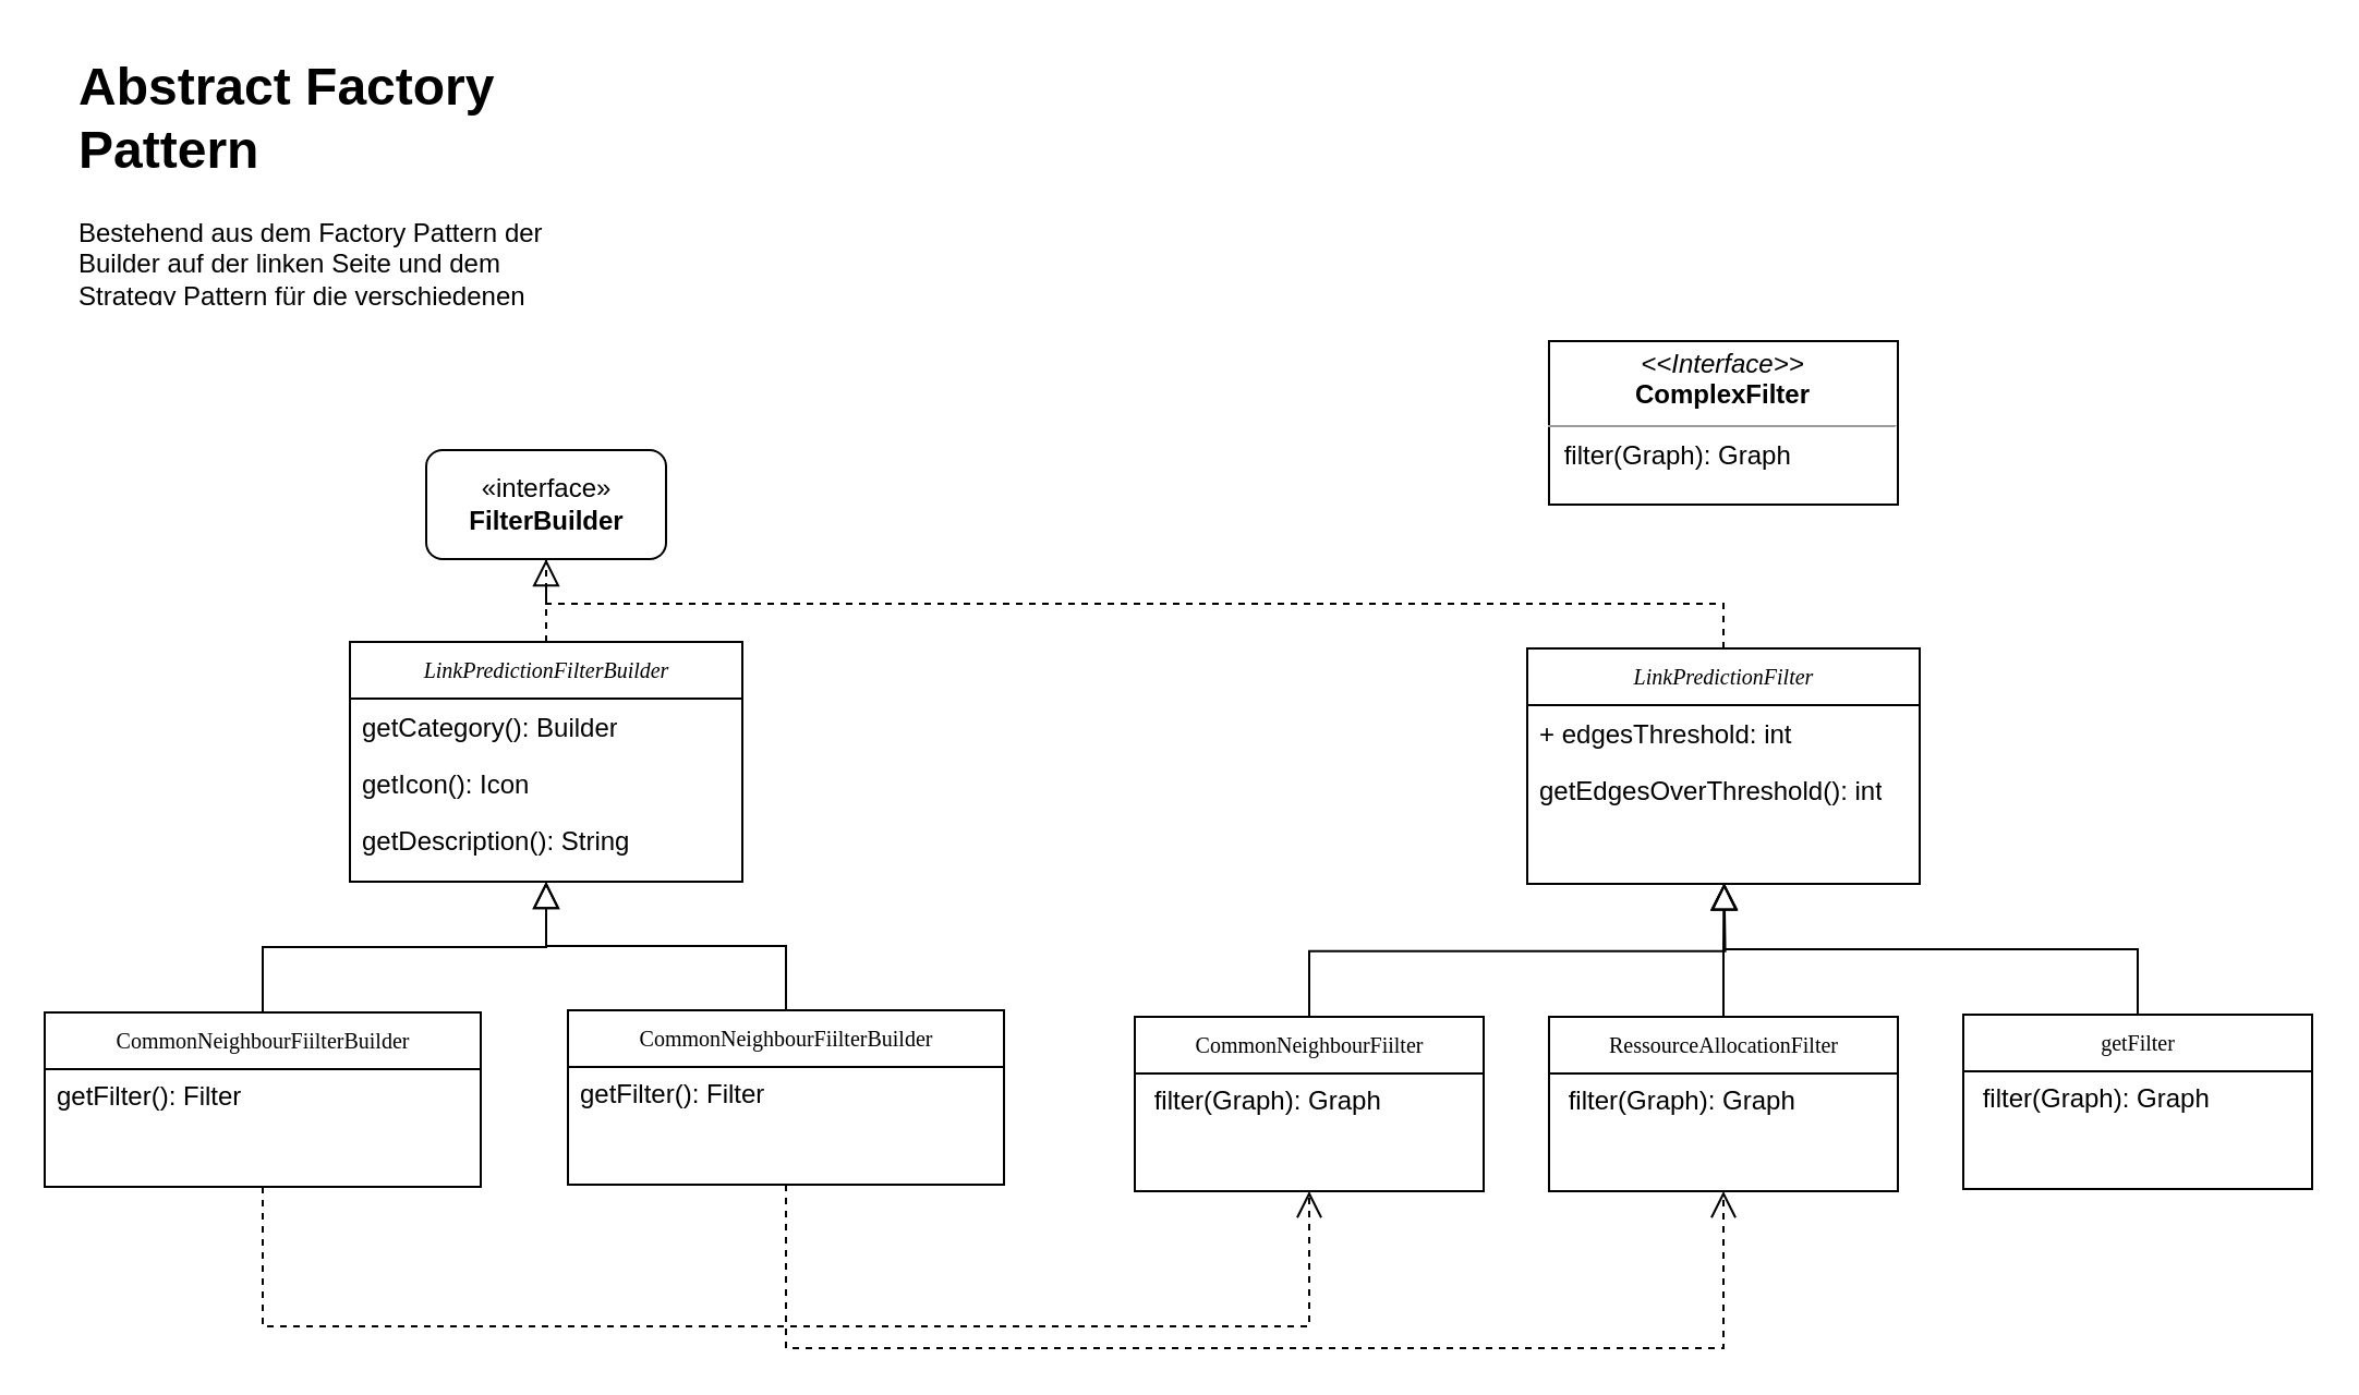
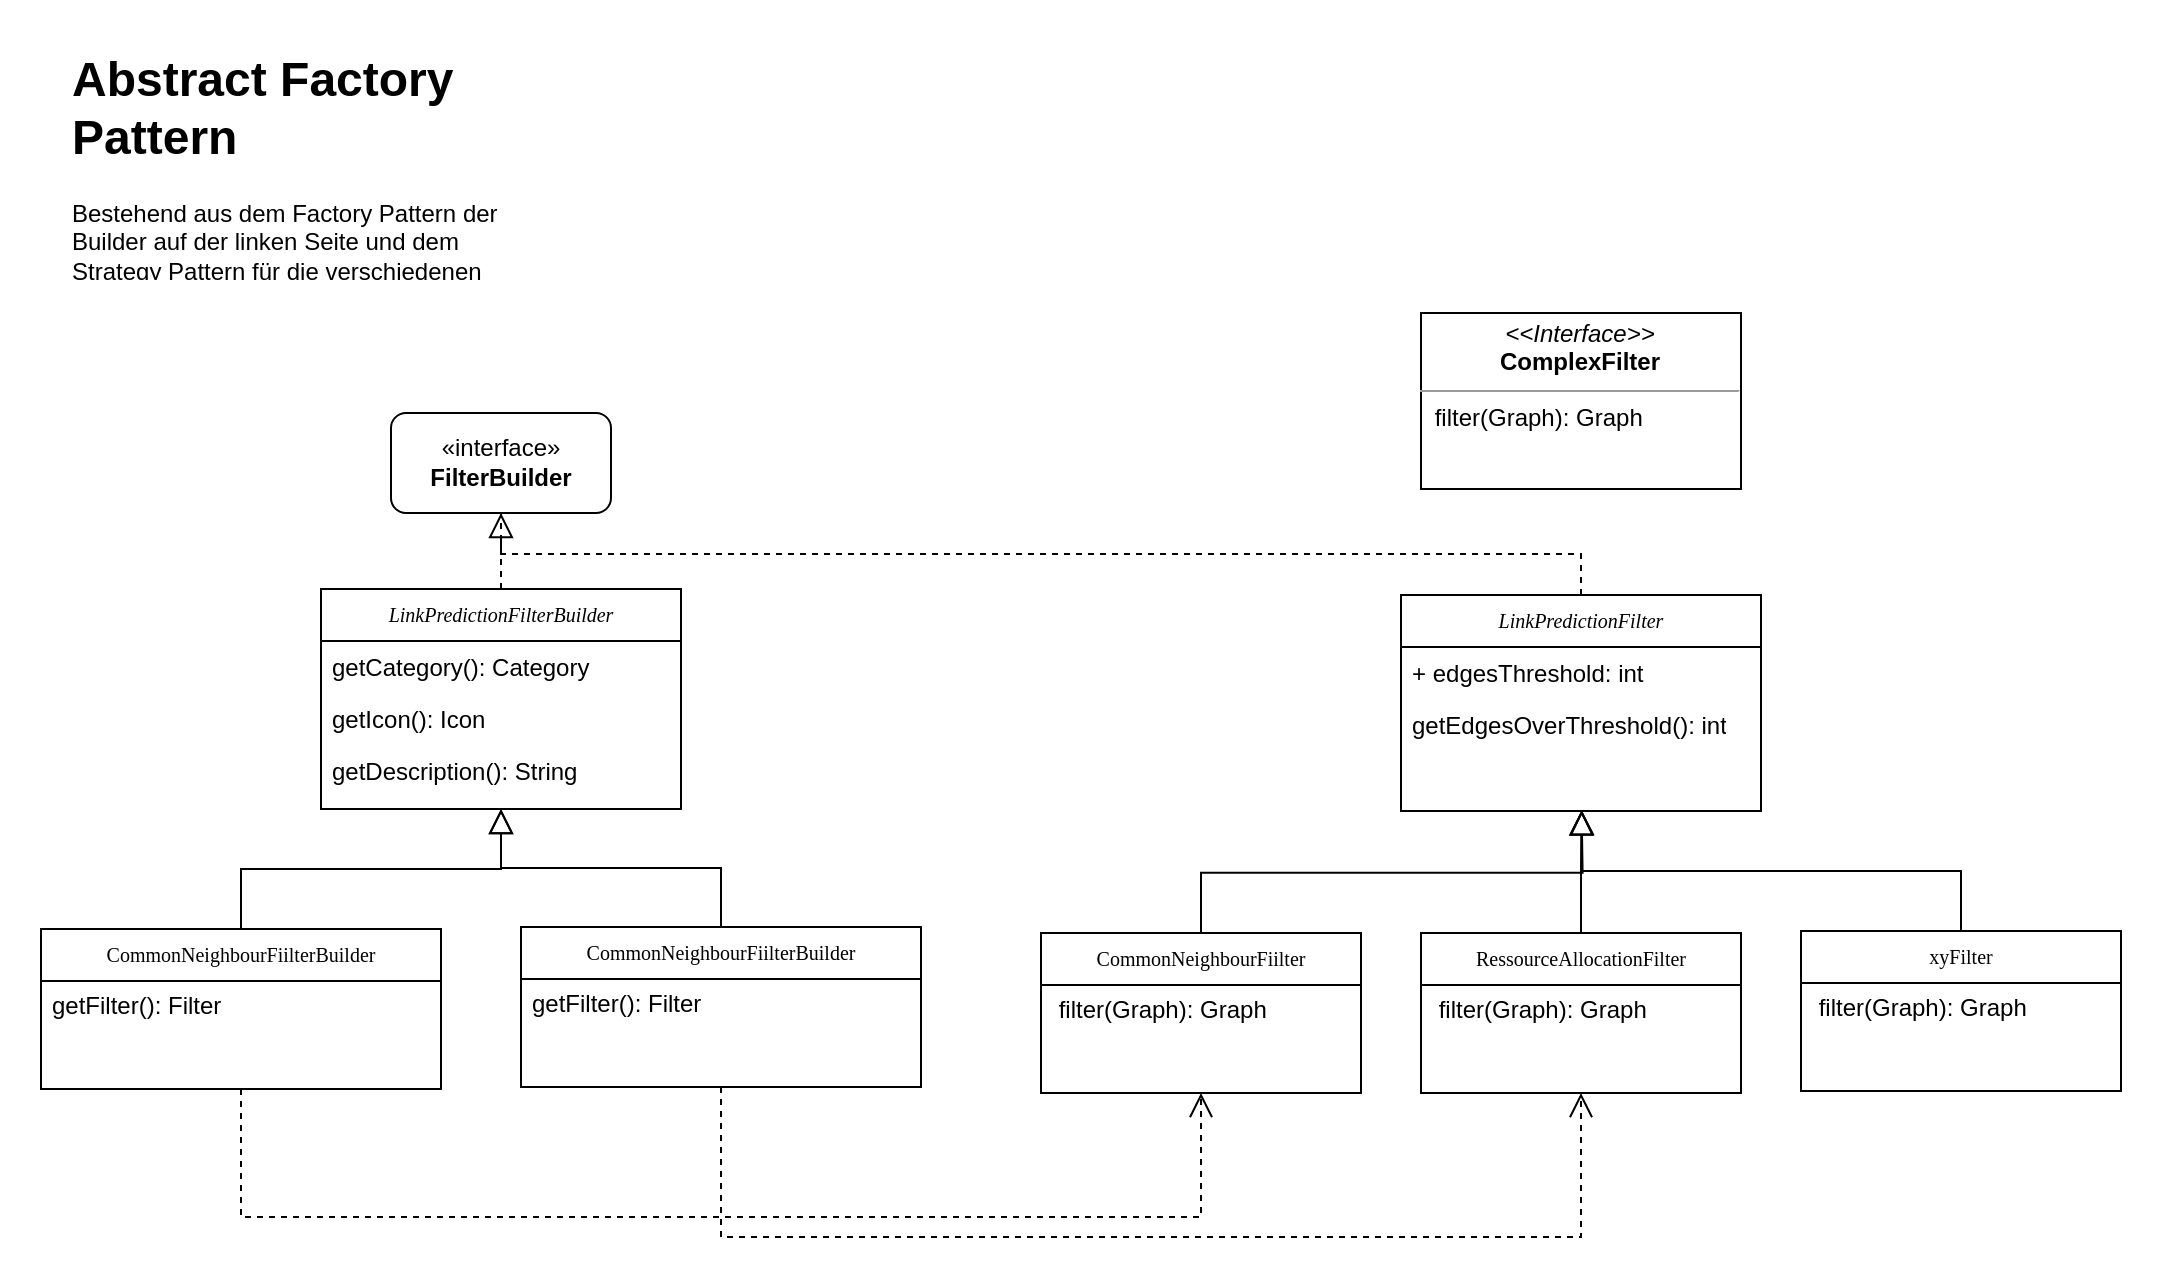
  <mxCell id="0" />
  <mxCell id="1" parent="0" />
- <mxCell id="2" value="&lt;p style=&quot;margin: 0px ; margin-top: 4px ; text-align: center&quot;&gt;&lt;i&gt;&amp;lt;&amp;lt;Interface&amp;gt;&amp;gt;&lt;/i&gt;&lt;br&gt;&lt;b&gt;ComplexFilter&lt;/b&gt;&lt;/p&gt;&lt;hr size=&quot;1&quot;&gt;&lt;p style=&quot;margin: 0px ; margin-left: 4px&quot;&gt;&lt;/p&gt;&lt;p style=&quot;margin: 0px ; margin-left: 4px&quot;&gt;&amp;nbsp;filter(Graph): Graph&lt;br&gt;&lt;br&gt;&lt;/p&gt;" style="verticalAlign=top;align=left;overflow=fill;fontSize=12;fontFamily=Helvetica;html=1;rounded=0;shadow=0;comic=0;labelBackgroundColor=none;strokeColor=#000000;strokeWidth=1;fillColor=#ffffff;" parent="1" vertex="1"><mxGeometry x="710" y="156" width="160" height="75" as="geometry" /></mxCell>
+ <mxCell id="2" value="&lt;p style=&quot;margin: 0px ; margin-top: 4px ; text-align: center&quot;&gt;&lt;i&gt;&amp;lt;&amp;lt;Interface&amp;gt;&amp;gt;&lt;/i&gt;&lt;br&gt;&lt;b&gt;ComplexFilter&lt;/b&gt;&lt;/p&gt;&lt;hr size=&quot;1&quot;&gt;&lt;p style=&quot;margin: 0px ; margin-left: 4px&quot;&gt;&lt;/p&gt;&lt;p style=&quot;margin: 0px ; margin-left: 4px&quot;&gt;&amp;nbsp;filter(Graph): Graph&lt;br&gt;&lt;br&gt;&lt;/p&gt;" style="verticalAlign=top;align=left;overflow=fill;fontSize=12;fontFamily=Helvetica;html=1;rounded=0;shadow=0;comic=0;labelBackgroundColor=none;strokeColor=#000000;strokeWidth=1;fillColor=#ffffff;" parent="1" vertex="1"><mxGeometry x="710" y="156" width="160" height="88" as="geometry" /></mxCell>
  <mxCell id="3" style="edgeStyle=orthogonalEdgeStyle;rounded=0;html=1;dashed=1;labelBackgroundColor=none;startFill=0;endArrow=block;endFill=0;endSize=10;fontFamily=Verdana;fontSize=10;exitX=0.5;exitY=0;exitDx=0;exitDy=0;" parent="1" source="4" target="16" edge="1"><mxGeometry relative="1" as="geometry"><mxPoint x="595" y="164" as="sourcePoint" /><mxPoint x="638" y="346" as="targetPoint" /></mxGeometry></mxCell>
  <mxCell id="4" value="&lt;i&gt;LinkPredictionFilter&lt;/i&gt;" style="swimlane;html=1;fontStyle=0;childLayout=stackLayout;horizontal=1;startSize=26;fillColor=none;horizontalStack=0;resizeParent=1;resizeLast=0;collapsible=1;marginBottom=0;swimlaneFillColor=#ffffff;rounded=0;shadow=0;comic=0;labelBackgroundColor=none;strokeColor=#000000;strokeWidth=1;fontFamily=Verdana;fontSize=10;fontColor=#000000;align=center;" vertex="1" parent="1"><mxGeometry x="700" y="297" width="180" height="108" as="geometry" /></mxCell>
  <mxCell id="5" value="+ edgesThreshold: int" style="text;html=1;strokeColor=none;fillColor=none;align=left;verticalAlign=top;spacingLeft=4;spacingRight=4;whiteSpace=wrap;overflow=hidden;rotatable=0;points=[[0,0.5],[1,0.5]];portConstraint=eastwest;" vertex="1" parent="4"><mxGeometry y="26" width="180" height="26" as="geometry" /></mxCell>
  <mxCell id="6" value="getEdgesOverThreshold(): int" style="text;html=1;strokeColor=none;fillColor=none;align=left;verticalAlign=top;spacingLeft=4;spacingRight=4;whiteSpace=wrap;overflow=hidden;rotatable=0;points=[[0,0.5],[1,0.5]];portConstraint=eastwest;" vertex="1" parent="4"><mxGeometry y="52" width="180" height="26" as="geometry" /></mxCell>
  <mxCell id="7" value="&lt;span&gt;CommonNeighbourFiilter&lt;/span&gt;" style="swimlane;html=1;fontStyle=0;childLayout=stackLayout;horizontal=1;startSize=26;fillColor=none;horizontalStack=0;resizeParent=1;resizeLast=0;collapsible=1;marginBottom=0;swimlaneFillColor=#ffffff;rounded=0;shadow=0;comic=0;labelBackgroundColor=none;strokeColor=#000000;strokeWidth=1;fontFamily=Verdana;fontSize=10;fontColor=#000000;align=center;verticalAlign=middle;" vertex="1" parent="1"><mxGeometry x="520" y="466" width="160" height="80" as="geometry" /></mxCell>
  <mxCell id="8" value="&amp;nbsp;filter(Graph): Graph" style="text;html=1;strokeColor=none;fillColor=none;align=left;verticalAlign=middle;spacingLeft=4;spacingRight=4;whiteSpace=wrap;overflow=hidden;rotatable=0;points=[[0,0.5],[1,0.5]];portConstraint=eastwest;" vertex="1" parent="7"><mxGeometry y="26" width="160" height="26" as="geometry" /></mxCell>
  <mxCell id="9" value="&lt;span&gt;RessourceAllocationFilter&lt;/span&gt;" style="swimlane;html=1;fontStyle=0;childLayout=stackLayout;horizontal=1;startSize=26;fillColor=none;horizontalStack=0;resizeParent=1;resizeLast=0;collapsible=1;marginBottom=0;swimlaneFillColor=#ffffff;rounded=0;shadow=0;comic=0;labelBackgroundColor=none;strokeColor=#000000;strokeWidth=1;fontFamily=Verdana;fontSize=10;fontColor=#000000;align=center;verticalAlign=middle;" vertex="1" parent="1"><mxGeometry x="710" y="466" width="160" height="80" as="geometry" /></mxCell>
  <mxCell id="10" value="&amp;nbsp;filter(Graph): Graph" style="text;html=1;strokeColor=none;fillColor=none;align=left;verticalAlign=middle;spacingLeft=4;spacingRight=4;whiteSpace=wrap;overflow=hidden;rotatable=0;points=[[0,0.5],[1,0.5]];portConstraint=eastwest;" vertex="1" parent="9"><mxGeometry y="26" width="160" height="26" as="geometry" /></mxCell>
- <mxCell id="11" value="&lt;span&gt;getFilter&lt;/span&gt;" style="swimlane;html=1;fontStyle=0;childLayout=stackLayout;horizontal=1;startSize=26;fillColor=none;horizontalStack=0;resizeParent=1;resizeLast=0;collapsible=1;marginBottom=0;swimlaneFillColor=#ffffff;rounded=0;shadow=0;comic=0;labelBackgroundColor=none;strokeColor=#000000;strokeWidth=1;fontFamily=Verdana;fontSize=10;fontColor=#000000;align=center;verticalAlign=middle;" vertex="1" parent="1"><mxGeometry x="900" y="465" width="160" height="80" as="geometry" /></mxCell>
+ <mxCell id="11" value="&lt;span&gt;xyFilter&lt;/span&gt;" style="swimlane;html=1;fontStyle=0;childLayout=stackLayout;horizontal=1;startSize=26;fillColor=none;horizontalStack=0;resizeParent=1;resizeLast=0;collapsible=1;marginBottom=0;swimlaneFillColor=#ffffff;rounded=0;shadow=0;comic=0;labelBackgroundColor=none;strokeColor=#000000;strokeWidth=1;fontFamily=Verdana;fontSize=10;fontColor=#000000;align=center;verticalAlign=middle;" vertex="1" parent="1"><mxGeometry x="900" y="465" width="160" height="80" as="geometry" /></mxCell>
  <mxCell id="12" value="&amp;nbsp;filter(Graph): Graph" style="text;html=1;strokeColor=none;fillColor=none;align=left;verticalAlign=middle;spacingLeft=4;spacingRight=4;whiteSpace=wrap;overflow=hidden;rotatable=0;points=[[0,0.5],[1,0.5]];portConstraint=eastwest;" vertex="1" parent="11"><mxGeometry y="26" width="160" height="26" as="geometry" /></mxCell>
  <mxCell id="13" style="edgeStyle=orthogonalEdgeStyle;rounded=0;html=1;labelBackgroundColor=none;startFill=0;endArrow=block;endFill=0;endSize=10;fontFamily=Verdana;fontSize=10;entryX=0.5;entryY=1;entryDx=0;entryDy=0;exitX=0.5;exitY=0;exitDx=0;exitDy=0;" edge="1" parent="1" source="7"><mxGeometry relative="1" as="geometry"><mxPoint x="618" y="426" as="sourcePoint" /><mxPoint x="790.333" y="404.667" as="targetPoint" /></mxGeometry></mxCell>
  <mxCell id="14" style="edgeStyle=orthogonalEdgeStyle;rounded=0;html=1;labelBackgroundColor=none;startFill=0;endArrow=block;endFill=0;endSize=10;fontFamily=Verdana;fontSize=10;exitX=0.5;exitY=0;exitDx=0;exitDy=0;entryX=0.5;entryY=1;entryDx=0;entryDy=0;" edge="1" parent="1" source="11"><mxGeometry relative="1" as="geometry"><mxPoint x="610" y="476" as="sourcePoint" /><mxPoint x="790.333" y="404.667" as="targetPoint" /><Array as="points"><mxPoint x="980" y="435" /><mxPoint x="790" y="435" /></Array></mxGeometry></mxCell>
  <mxCell id="15" style="edgeStyle=orthogonalEdgeStyle;rounded=0;html=1;labelBackgroundColor=none;startFill=0;endArrow=block;endFill=0;endSize=10;fontFamily=Verdana;fontSize=10;entryX=0.5;entryY=1;entryDx=0;entryDy=0;exitX=0.5;exitY=0;exitDx=0;exitDy=0;" edge="1" parent="1" source="9"><mxGeometry relative="1" as="geometry"><mxPoint x="620" y="486" as="sourcePoint" /><mxPoint x="790.333" y="404.667" as="targetPoint" /></mxGeometry></mxCell>
  <mxCell id="16" value="«interface»&lt;br&gt;&lt;b&gt;FilterBuilder&lt;/b&gt;" style="html=1;rounded=1;" vertex="1" parent="1"><mxGeometry x="195" y="206" width="110" height="50" as="geometry" /></mxCell>
  <mxCell id="17" style="edgeStyle=orthogonalEdgeStyle;rounded=0;html=1;dashed=1;labelBackgroundColor=none;startFill=0;endArrow=none;endFill=0;endSize=10;fontFamily=Verdana;fontSize=10;exitX=0.5;exitY=0;exitDx=0;exitDy=0;entryX=0.5;entryY=1;entryDx=0;entryDy=0;" edge="1" parent="1" source="18" target="16"><mxGeometry relative="1" as="geometry"><mxPoint x="45" y="164.5" as="sourcePoint" /><mxPoint x="239.833" y="244.167" as="targetPoint" /></mxGeometry></mxCell>
  <mxCell id="18" value="&lt;i&gt;LinkPredictionFilterBuilder&lt;/i&gt;" style="swimlane;html=1;fontStyle=0;childLayout=stackLayout;horizontal=1;startSize=26;fillColor=none;horizontalStack=0;resizeParent=1;resizeLast=0;collapsible=1;marginBottom=0;swimlaneFillColor=#ffffff;rounded=0;shadow=0;comic=0;labelBackgroundColor=none;strokeColor=#000000;strokeWidth=1;fontFamily=Verdana;fontSize=10;fontColor=#000000;align=center;" vertex="1" parent="1"><mxGeometry x="160" y="294" width="180" height="110" as="geometry" /></mxCell>
- <mxCell id="19" value="getCategory(): Builder" style="text;html=1;strokeColor=none;fillColor=none;align=left;verticalAlign=top;spacingLeft=4;spacingRight=4;whiteSpace=wrap;overflow=hidden;rotatable=0;points=[[0,0.5],[1,0.5]];portConstraint=eastwest;" vertex="1" parent="18"><mxGeometry y="26" width="180" height="26" as="geometry" /></mxCell>
+ <mxCell id="19" value="getCategory(): Category" style="text;html=1;strokeColor=none;fillColor=none;align=left;verticalAlign=top;spacingLeft=4;spacingRight=4;whiteSpace=wrap;overflow=hidden;rotatable=0;points=[[0,0.5],[1,0.5]];portConstraint=eastwest;" vertex="1" parent="18"><mxGeometry y="26" width="180" height="26" as="geometry" /></mxCell>
  <mxCell id="20" value="getIcon(): Icon" style="text;html=1;strokeColor=none;fillColor=none;align=left;verticalAlign=top;spacingLeft=4;spacingRight=4;whiteSpace=wrap;overflow=hidden;rotatable=0;points=[[0,0.5],[1,0.5]];portConstraint=eastwest;" vertex="1" parent="18"><mxGeometry y="52" width="180" height="26" as="geometry" /></mxCell>
  <mxCell id="21" value="getDescription(): String" style="text;html=1;strokeColor=none;fillColor=none;align=left;verticalAlign=top;spacingLeft=4;spacingRight=4;whiteSpace=wrap;overflow=hidden;rotatable=0;points=[[0,0.5],[1,0.5]];portConstraint=eastwest;" vertex="1" parent="18"><mxGeometry y="78" width="180" height="26" as="geometry" /></mxCell>
  <mxCell id="22" value="&lt;span&gt;CommonNeighbourFiilterBuilder&lt;/span&gt;" style="swimlane;html=1;fontStyle=0;childLayout=stackLayout;horizontal=1;startSize=26;fillColor=none;horizontalStack=0;resizeParent=1;resizeLast=0;collapsible=1;marginBottom=0;swimlaneFillColor=#ffffff;rounded=0;shadow=0;comic=0;labelBackgroundColor=none;strokeColor=#000000;strokeWidth=1;fontFamily=Verdana;fontSize=10;fontColor=#000000;align=center;verticalAlign=middle;" vertex="1" parent="1"><mxGeometry x="20" y="464" width="200" height="80" as="geometry" /></mxCell>
  <mxCell id="23" value="getFilter(): Filter" style="text;html=1;strokeColor=none;fillColor=none;align=left;verticalAlign=middle;spacingLeft=4;spacingRight=4;whiteSpace=wrap;overflow=hidden;rotatable=0;points=[[0,0.5],[1,0.5]];portConstraint=eastwest;" vertex="1" parent="22"><mxGeometry y="26" width="200" height="26" as="geometry" /></mxCell>
  <mxCell id="24" style="edgeStyle=orthogonalEdgeStyle;rounded=0;html=1;labelBackgroundColor=none;startFill=0;endArrow=block;endFill=0;endSize=10;fontFamily=Verdana;fontSize=10;entryX=0.5;entryY=1;entryDx=0;entryDy=0;exitX=0.5;exitY=0;exitDx=0;exitDy=0;" edge="1" parent="1" source="22" target="18"><mxGeometry relative="1" as="geometry"><mxPoint x="68" y="426.5" as="sourcePoint" /><mxPoint x="240.333" y="405.167" as="targetPoint" /></mxGeometry></mxCell>
  <mxCell id="25" value="&lt;span&gt;CommonNeighbourFiilterBuilder&lt;/span&gt;" style="swimlane;html=1;fontStyle=0;childLayout=stackLayout;horizontal=1;startSize=26;fillColor=none;horizontalStack=0;resizeParent=1;resizeLast=0;collapsible=1;marginBottom=0;swimlaneFillColor=#ffffff;rounded=0;shadow=0;comic=0;labelBackgroundColor=none;strokeColor=#000000;strokeWidth=1;fontFamily=Verdana;fontSize=10;fontColor=#000000;align=center;verticalAlign=middle;" vertex="1" parent="1"><mxGeometry x="260" y="463" width="200" height="80" as="geometry" /></mxCell>
  <mxCell id="26" value="getFilter(): Filter" style="text;html=1;strokeColor=none;fillColor=none;align=left;verticalAlign=middle;spacingLeft=4;spacingRight=4;whiteSpace=wrap;overflow=hidden;rotatable=0;points=[[0,0.5],[1,0.5]];portConstraint=eastwest;" vertex="1" parent="25"><mxGeometry y="26" width="200" height="26" as="geometry" /></mxCell>
  <mxCell id="27" style="edgeStyle=orthogonalEdgeStyle;rounded=0;html=1;labelBackgroundColor=none;startFill=0;endArrow=block;endFill=0;endSize=10;fontFamily=Verdana;fontSize=10;exitX=0.5;exitY=0;exitDx=0;exitDy=0;entryX=0.5;entryY=1;entryDx=0;entryDy=0;" edge="1" parent="1" source="25" target="18"><mxGeometry relative="1" as="geometry"><mxPoint x="129.833" y="473.667" as="sourcePoint" /><mxPoint x="250" y="408" as="targetPoint" /></mxGeometry></mxCell>
  <mxCell id="28" style="edgeStyle=orthogonalEdgeStyle;rounded=0;html=1;dashed=1;labelBackgroundColor=none;startFill=0;endArrow=open;endFill=0;endSize=10;fontFamily=Verdana;fontSize=10;exitX=0.5;exitY=1;exitDx=0;exitDy=0;entryX=0.5;entryY=1;entryDx=0;entryDy=0;" edge="1" parent="1" source="22" target="7"><mxGeometry relative="1" as="geometry"><mxPoint x="259.69" y="304" as="sourcePoint" /><mxPoint x="259.69" y="266.069" as="targetPoint" /><Array as="points"><mxPoint x="120" y="608" /><mxPoint x="600" y="608" /></Array></mxGeometry></mxCell>
  <mxCell id="29" style="edgeStyle=orthogonalEdgeStyle;rounded=0;html=1;dashed=1;labelBackgroundColor=none;startFill=0;endArrow=open;endFill=0;endSize=10;fontFamily=Verdana;fontSize=10;exitX=0.5;exitY=1;exitDx=0;exitDy=0;entryX=0.5;entryY=1;entryDx=0;entryDy=0;" edge="1" parent="1" source="25" target="9"><mxGeometry relative="1" as="geometry"><mxPoint x="130.034" y="554.345" as="sourcePoint" /><mxPoint x="610.034" y="555.724" as="targetPoint" /><Array as="points"><mxPoint x="360" y="618" /><mxPoint x="790" y="618" /></Array></mxGeometry></mxCell>
  <mxCell id="30" value="&lt;h1&gt;Abstract Factory Pattern&lt;/h1&gt;&lt;p&gt;Bestehend aus dem Factory Pattern der Builder auf der linken Seite und dem Strategy Pattern für die verschiedenen Filter auf der rechten Seite&lt;/p&gt;" style="text;html=1;strokeColor=none;fillColor=none;spacing=5;spacingTop=-20;whiteSpace=wrap;overflow=hidden;rounded=0;" vertex="1" parent="1"><mxGeometry x="31" y="20" width="240" height="120" as="geometry" /></mxCell>
